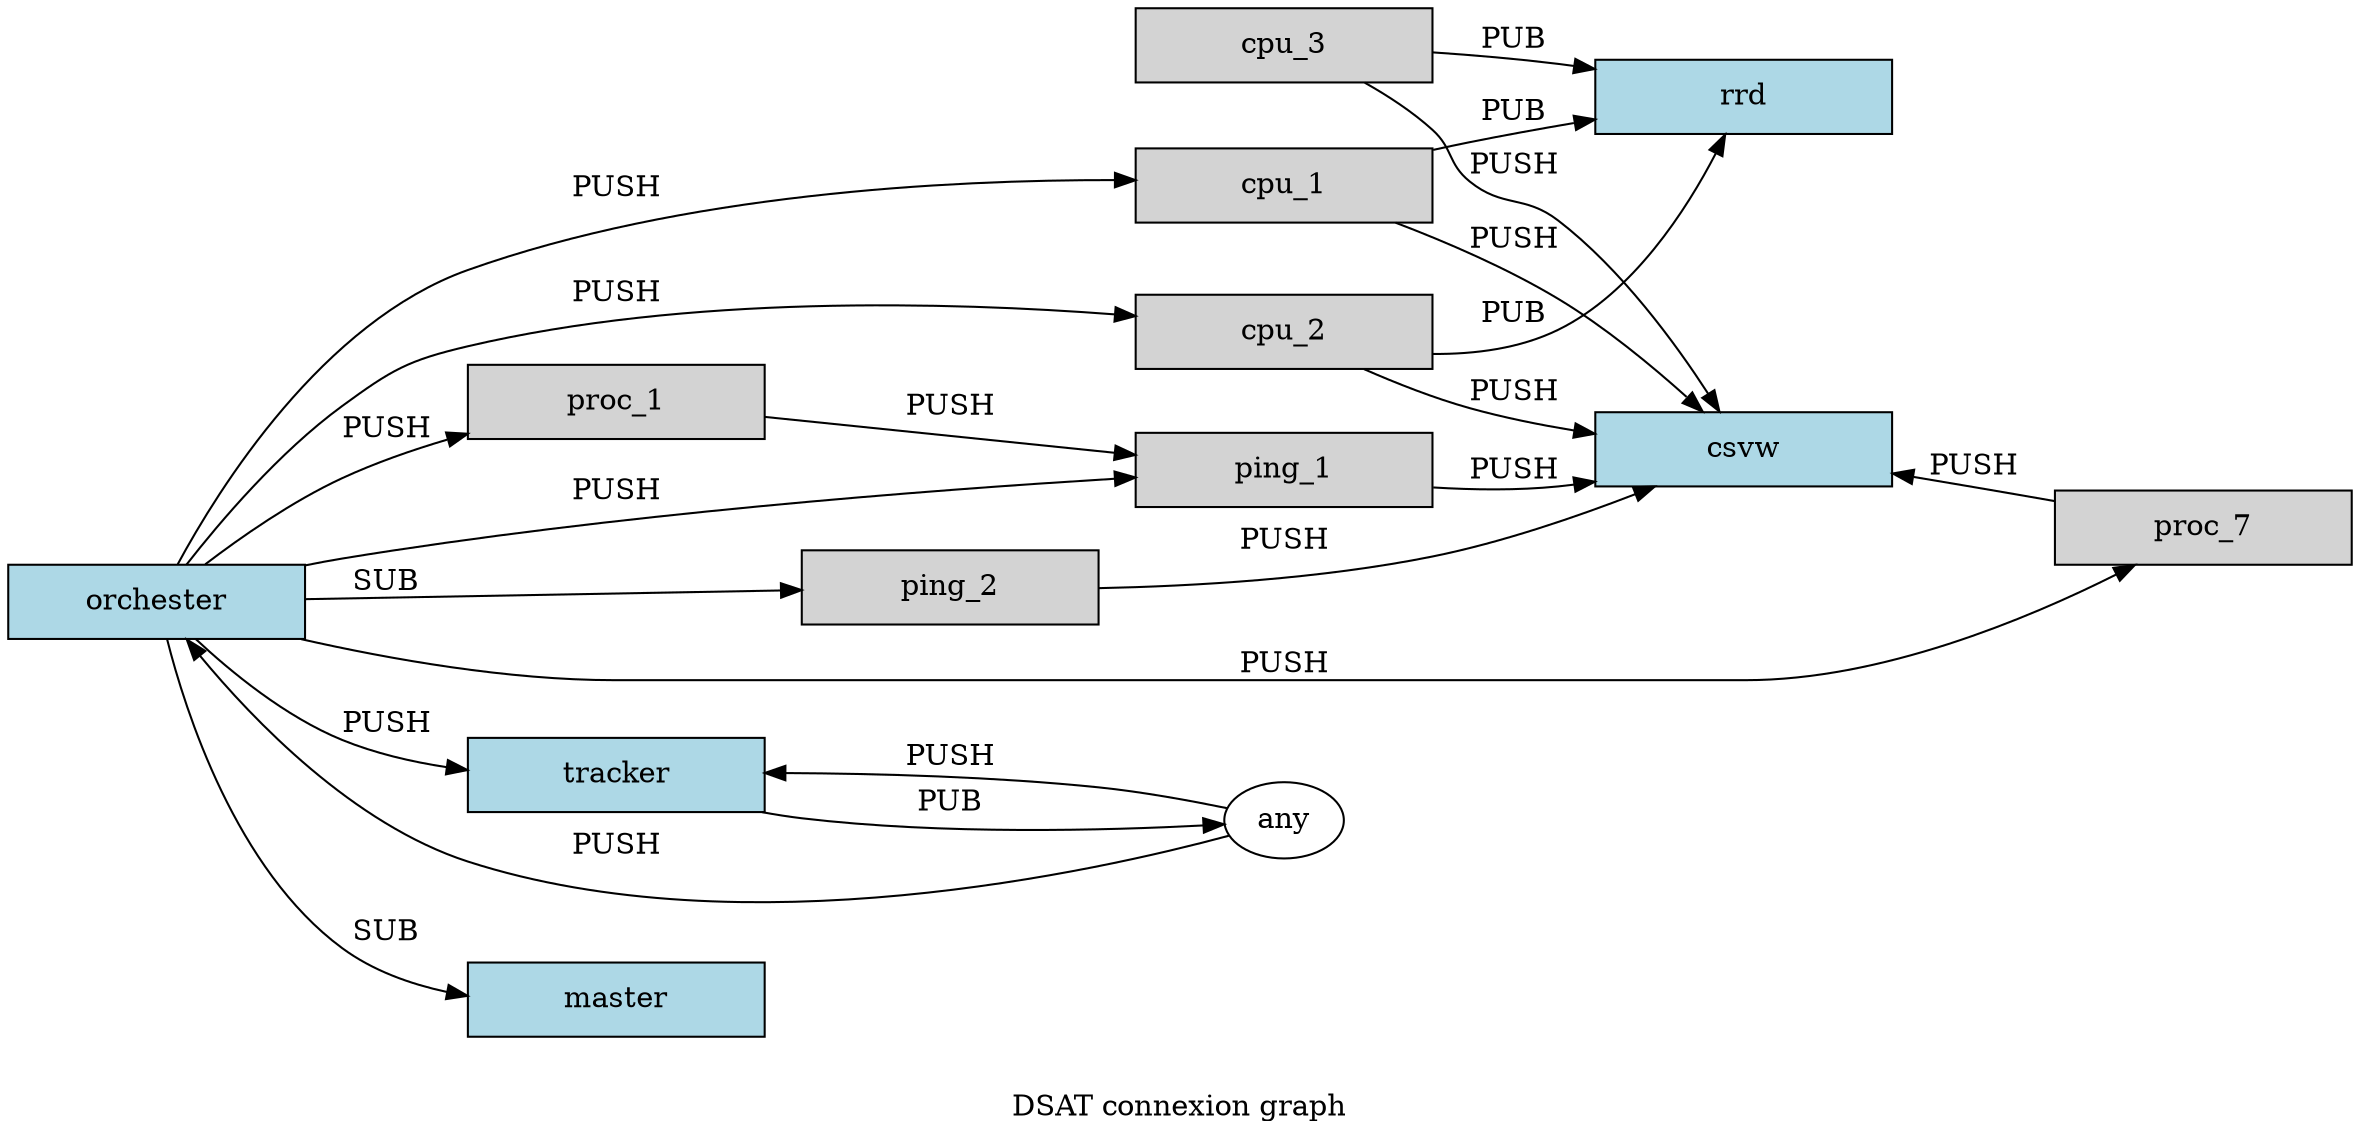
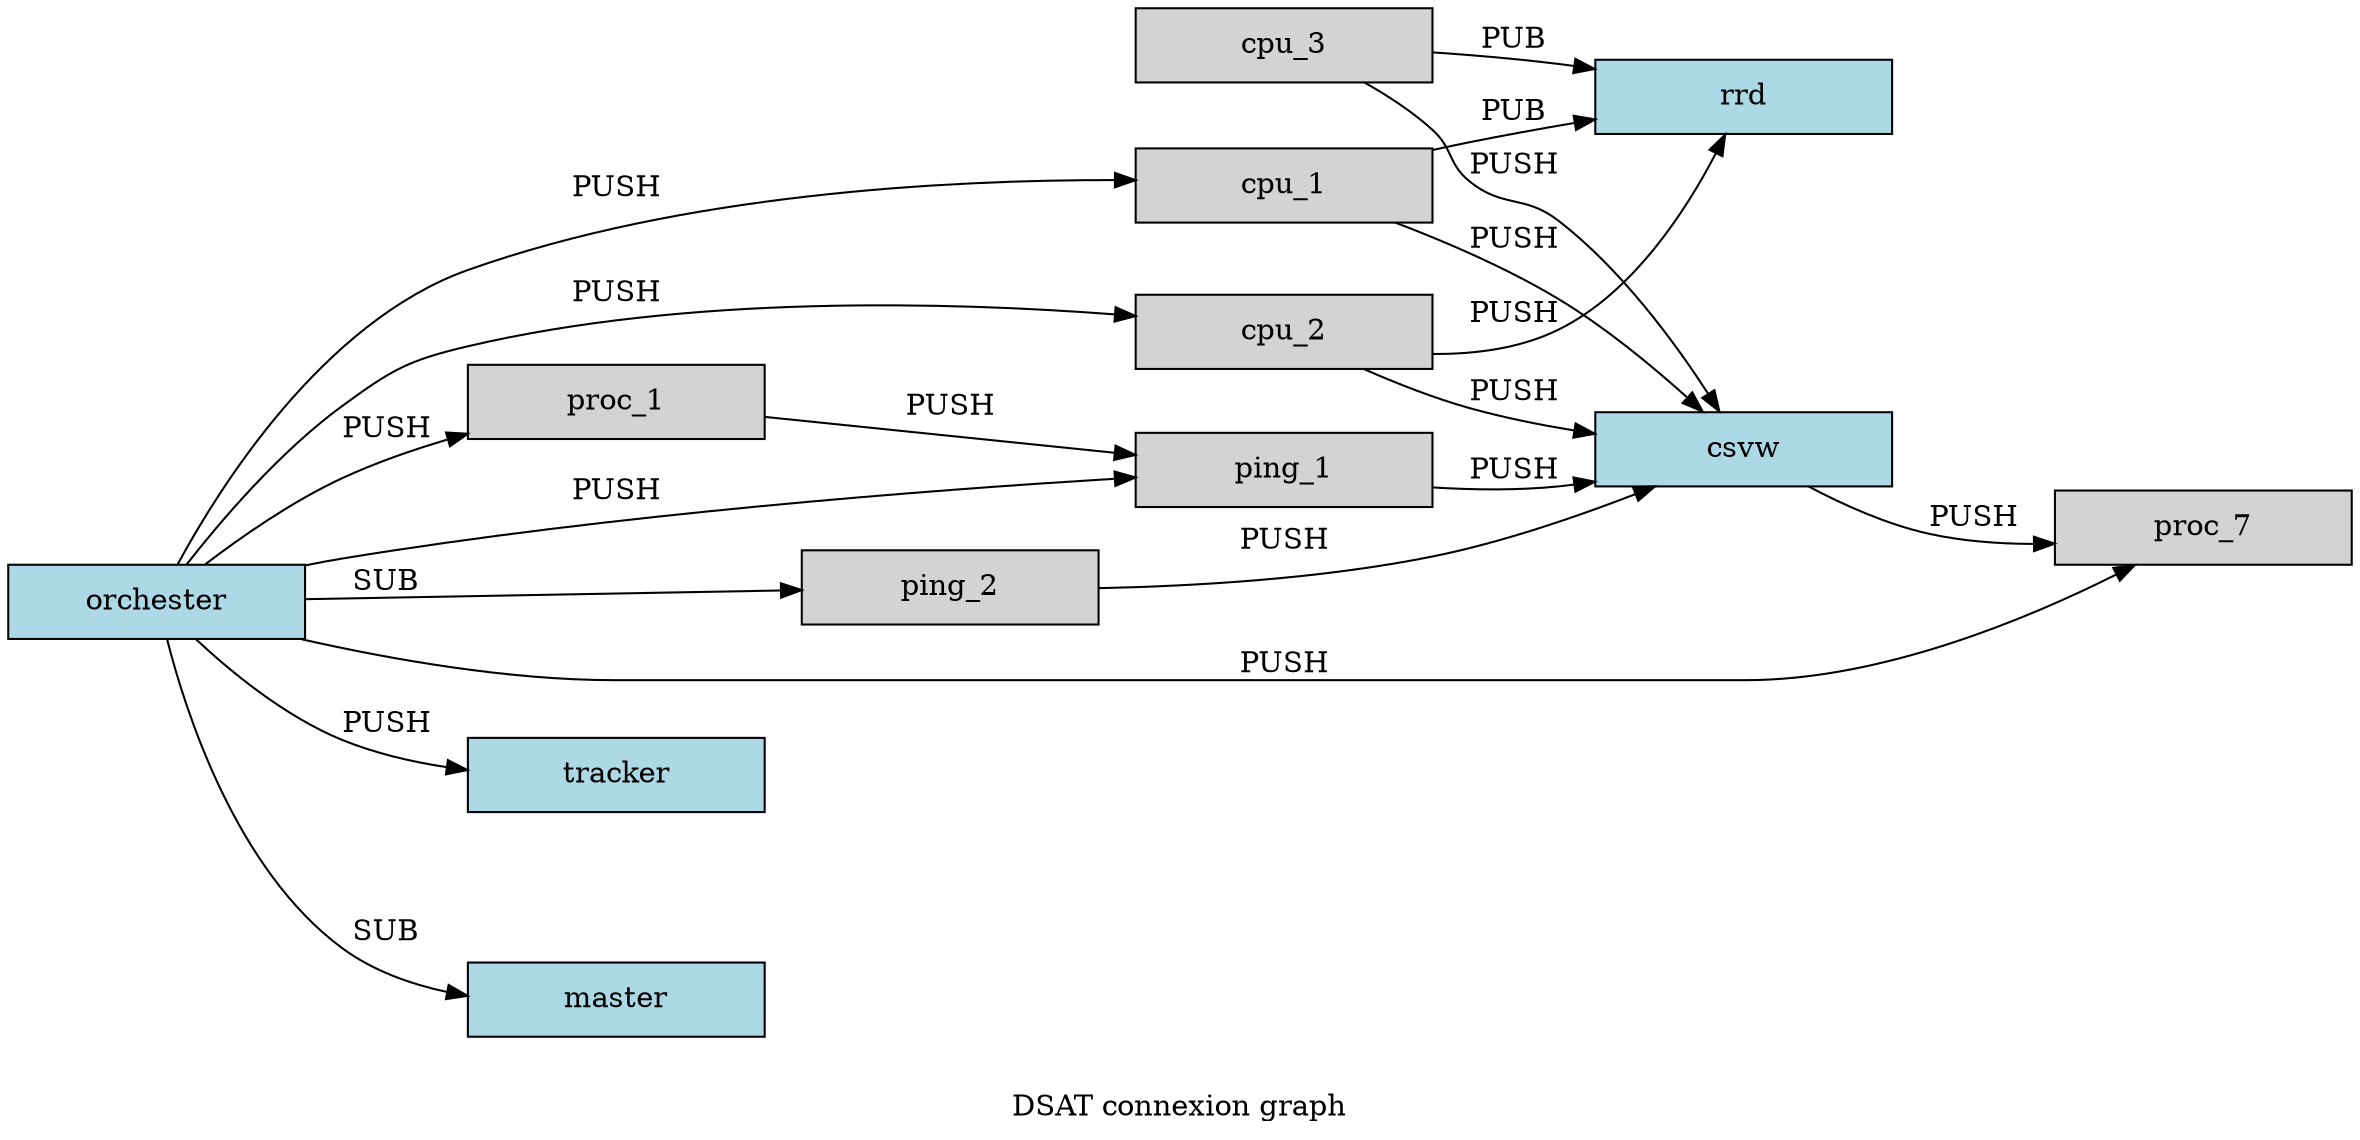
  digraph {
    fontsize=14
    label="DSAT connexion graph"
    labeljust=t
    labelloc=b
    rankdir=LR
    ranksep=0.5
    node [fillcolor=lightgray fixedsize=True shape=rectangle style=filled]
    edge [arrowhead=normal]
    cpu_1 [height=0.5 width=2]
    csvw [fillcolor=lightblue height=0.5 width=2]
    rrd [fillcolor=lightblue height=0.5 width=2]
    cpu_2 [height=0.5 width=2]
    cpu_3 [height=0.5 width=2]
    ping_1 [height=0.5 width=2]
    ping_2 [height=0.5 width=2]
    tracker [fillcolor=lightblue height=0.5 width=2]
-   any [height=0.51389 width=0.80556 fillcolor="" fixedsize="" shape="" style=""]
    orchester [fillcolor=lightblue height=0.5 width=2]
    proc_1 [height=0.5 width=2]
    n12 [height=0.5 label=proc_7 width=2]
    master [fillcolor=lightblue height=0.5 width=2]
    cpu_1 -> csvw [label=PUSH]
    cpu_1 -> rrd [label=PUB]
    cpu_2 -> csvw [label=PUSH]
-   cpu_2 -> rrd [label=PUB]
+   cpu_2 -> rrd [label=PUSH]
    cpu_3 -> csvw [label=PUSH]
    cpu_3 -> rrd [label=PUB]
    ping_1 -> csvw [label=PUSH]
    ping_2 -> csvw [label=PUSH]
-   tracker -> any [label=PUB]
-   any -> tracker [label=PUSH]
-   any -> orchester [label=PUSH]
    orchester -> cpu_1 [label=PUSH]
    orchester -> cpu_2 [label=PUSH]
    orchester -> ping_1 [label=PUSH]
    orchester -> ping_2 [label=SUB]
    orchester -> tracker [label=PUSH]
    orchester -> proc_1 [label=PUSH]
    orchester -> n12 [label=PUSH]
    orchester -> master [label=SUB]
    proc_1 -> ping_1 [label=PUSH]
-   n12 -> csvw [label=PUSH]
+   csvw -> n12 [label=PUSH]
  }
